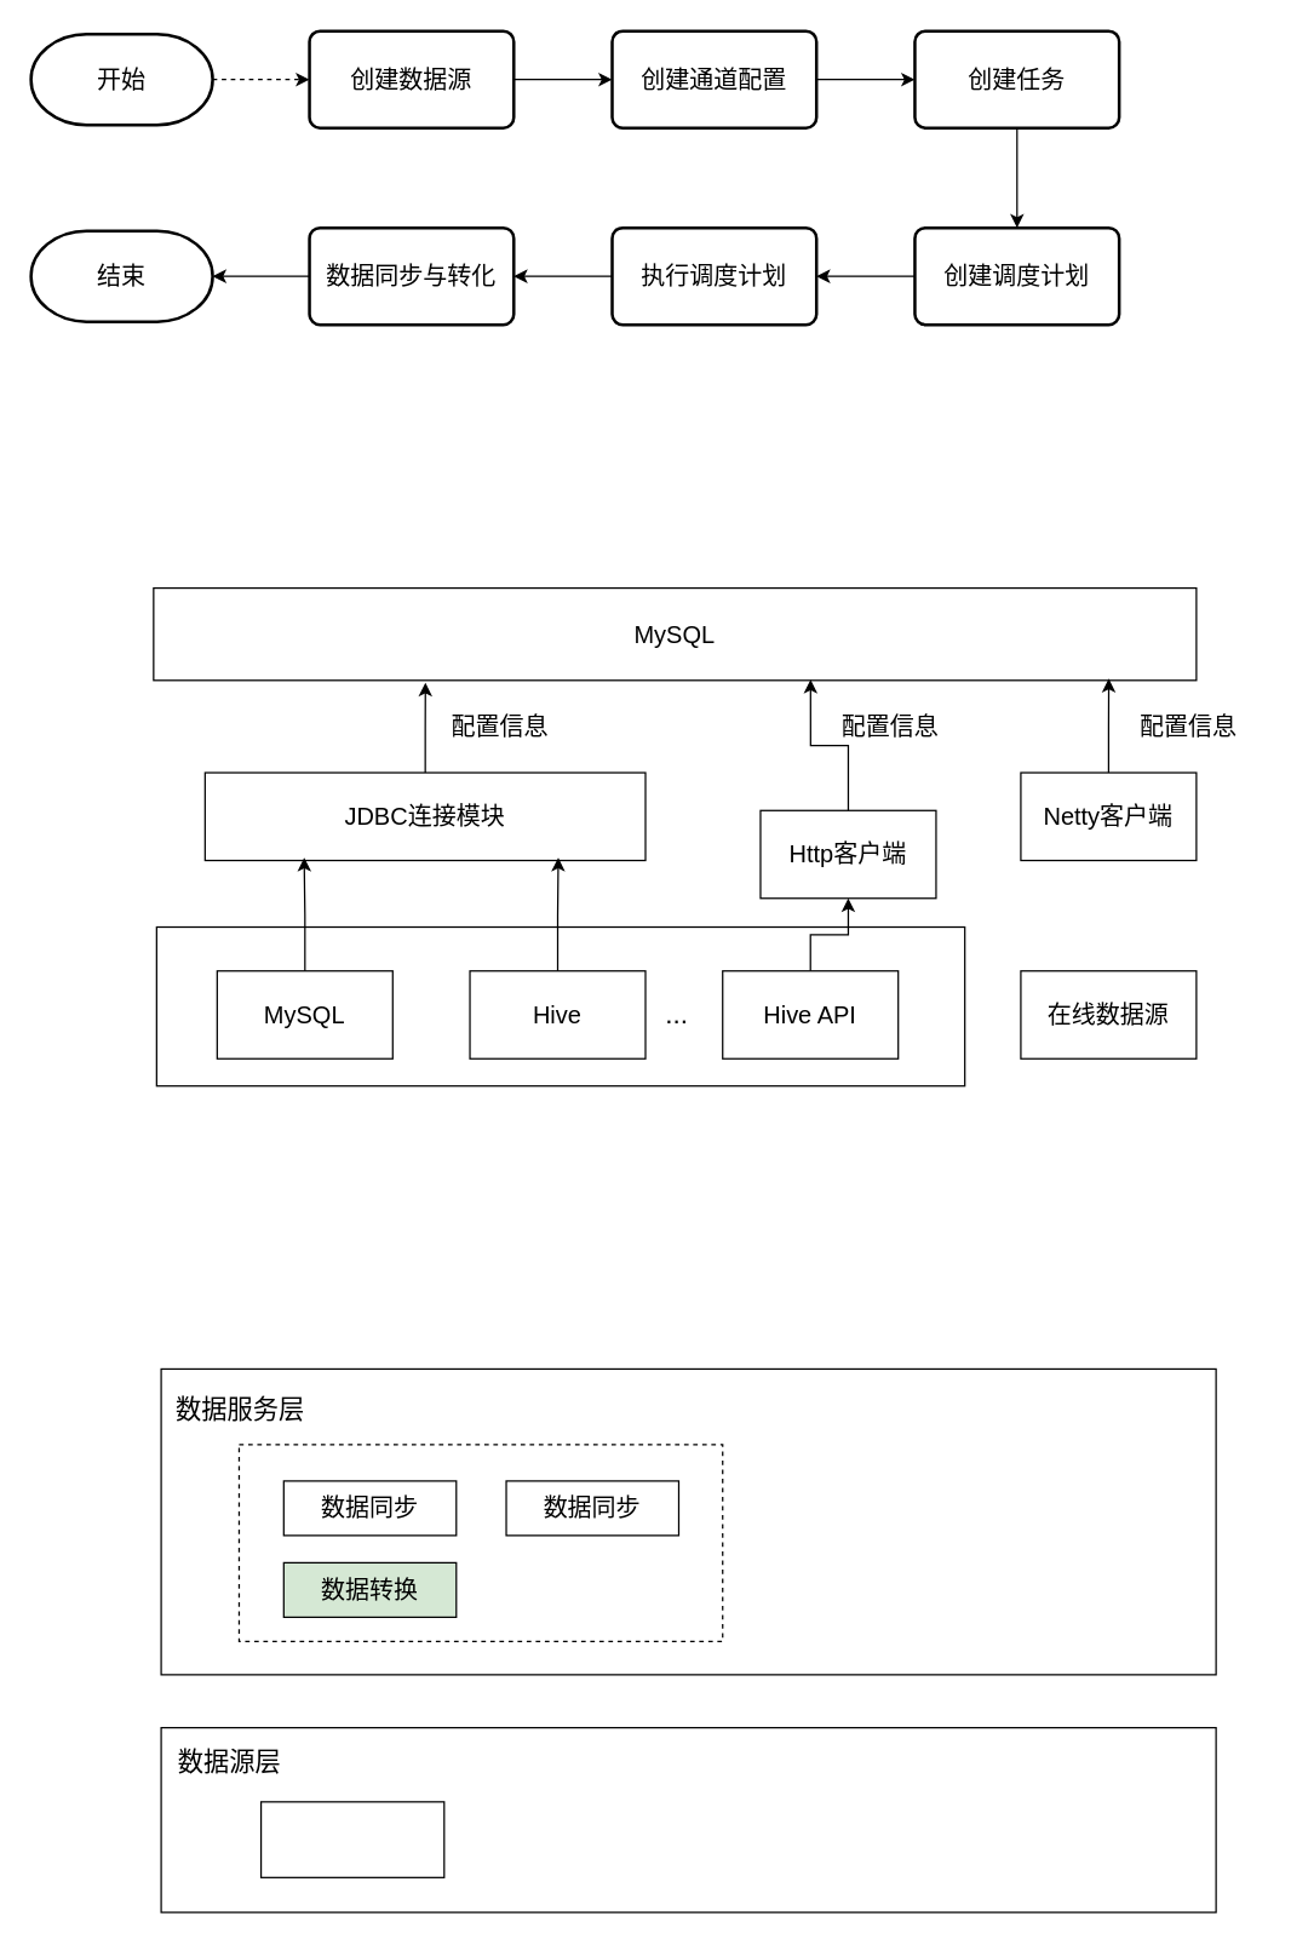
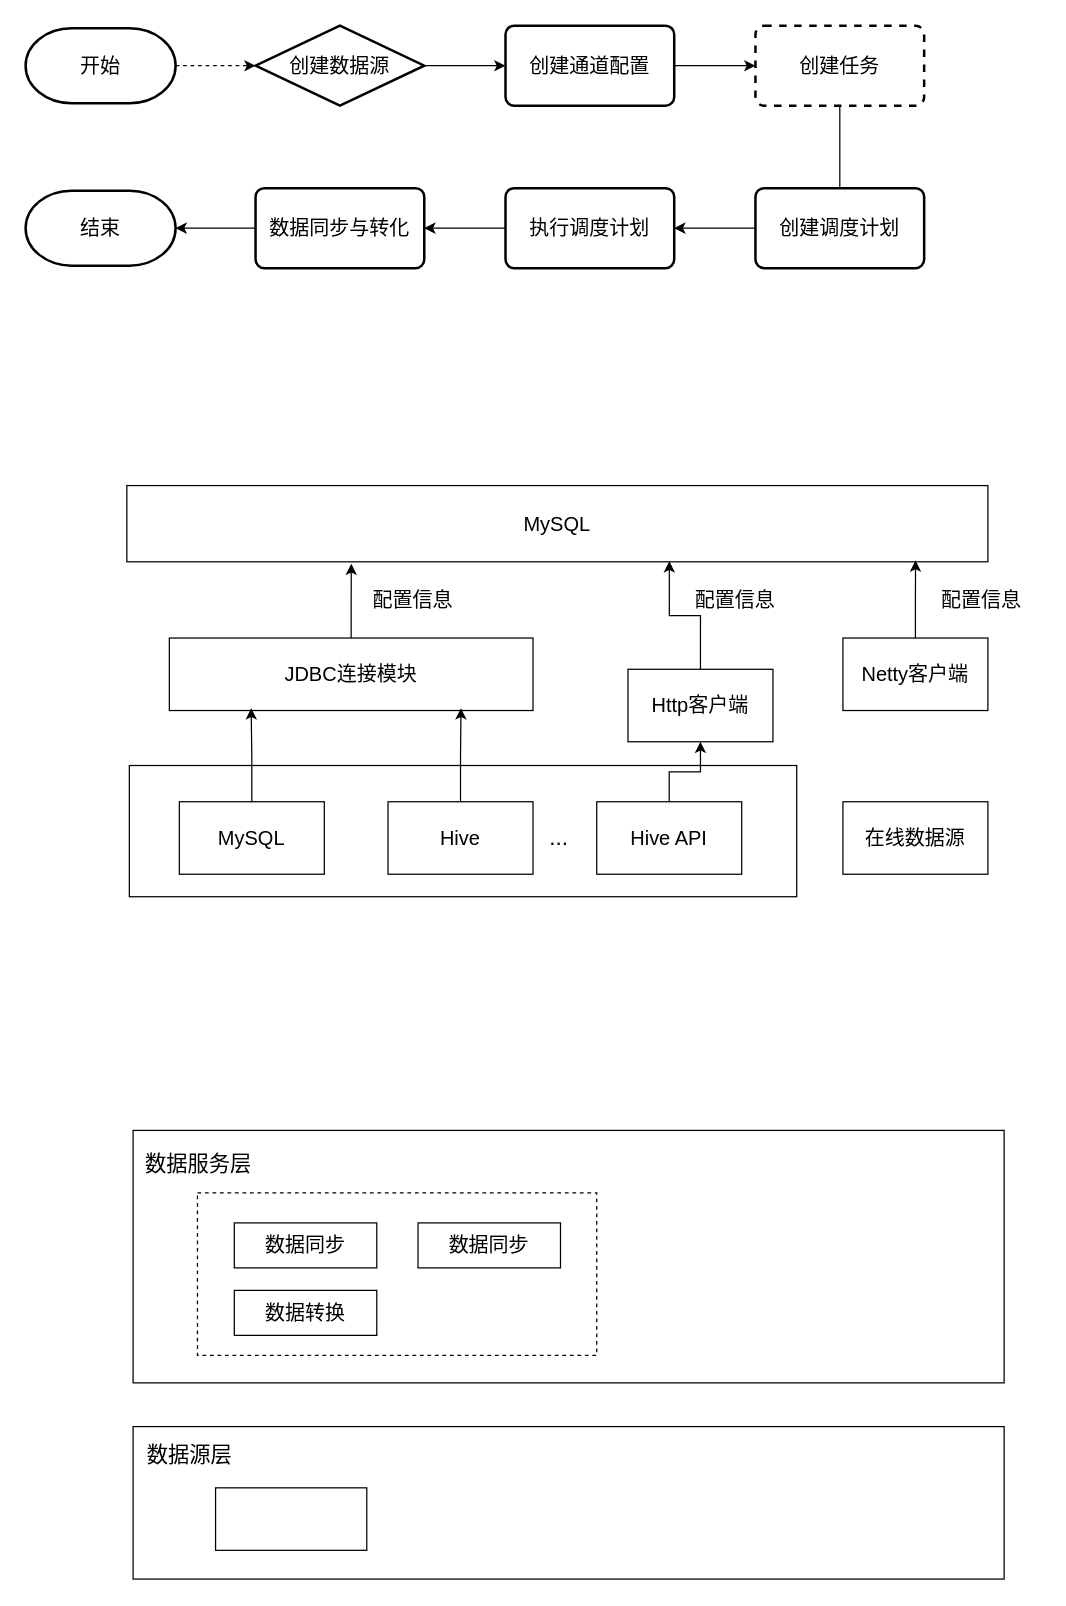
  <mxCell id="0" />
  <mxCell id="1" parent="0" />
  <mxCell id="2" value="" style="rounded=0;whiteSpace=wrap;html=1;" vertex="1" parent="1"><mxGeometry x="103" y="612" width="534" height="105" as="geometry" /></mxCell>
  <mxCell id="3" style="edgeStyle=orthogonalEdgeStyle;rounded=0;orthogonalLoop=1;jettySize=auto;html=1;exitX=1;exitY=0.5;exitDx=0;exitDy=0;exitPerimeter=0;entryX=0;entryY=0.5;entryDx=0;entryDy=0;dashed=1;" edge="1" parent="1" source="4" target="6"><mxGeometry relative="1" as="geometry" /></mxCell>
  <mxCell id="4" value="&lt;font style=&quot;font-size: 16px;&quot;&gt;开始&lt;/font&gt;" style="strokeWidth=2;html=1;shape=mxgraph.flowchart.terminator;whiteSpace=wrap;" vertex="1" parent="1"><mxGeometry x="20" y="22" width="120" height="60" as="geometry" /></mxCell>
  <mxCell id="5" style="edgeStyle=orthogonalEdgeStyle;rounded=0;orthogonalLoop=1;jettySize=auto;html=1;exitX=1;exitY=0.5;exitDx=0;exitDy=0;entryX=0;entryY=0.5;entryDx=0;entryDy=0;" edge="1" parent="1" source="6" target="8"><mxGeometry relative="1" as="geometry" /></mxCell>
- <mxCell id="6" value="&lt;span style=&quot;font-size: 16px;&quot;&gt;创建数据源&lt;/span&gt;" style="rounded=1;whiteSpace=wrap;html=1;absoluteArcSize=1;arcSize=14;strokeWidth=2;" vertex="1" parent="1"><mxGeometry x="204" y="20" width="135" height="64" as="geometry" /></mxCell>
+ <mxCell id="6" value="&lt;span style=&quot;font-size: 16px;&quot;&gt;创建数据源&lt;/span&gt;" style="rhombus;whiteSpace=wrap;html=1;absoluteArcSize=1;arcSize=14;strokeWidth=2;" vertex="1" parent="1"><mxGeometry x="204" y="20" width="135" height="64" as="geometry" /></mxCell>
  <mxCell id="7" style="edgeStyle=orthogonalEdgeStyle;rounded=0;orthogonalLoop=1;jettySize=auto;html=1;exitX=1;exitY=0.5;exitDx=0;exitDy=0;" edge="1" parent="1" source="8" target="10"><mxGeometry relative="1" as="geometry" /></mxCell>
  <mxCell id="8" value="&lt;span style=&quot;font-size: 16px;&quot;&gt;创建通道配置&lt;/span&gt;" style="rounded=1;whiteSpace=wrap;html=1;absoluteArcSize=1;arcSize=14;strokeWidth=2;" vertex="1" parent="1"><mxGeometry x="404" y="20" width="135" height="64" as="geometry" /></mxCell>
- <mxCell id="9" style="edgeStyle=orthogonalEdgeStyle;rounded=0;orthogonalLoop=1;jettySize=auto;html=1;exitX=0.5;exitY=1;exitDx=0;exitDy=0;entryX=0.5;entryY=0;entryDx=0;entryDy=0;" edge="1" parent="1" source="10" target="12"><mxGeometry relative="1" as="geometry" /></mxCell>
- <mxCell id="10" value="&lt;span style=&quot;font-size: 16px;&quot;&gt;创建任务&lt;/span&gt;" style="rounded=1;whiteSpace=wrap;html=1;absoluteArcSize=1;arcSize=14;strokeWidth=2;" vertex="1" parent="1"><mxGeometry x="604" y="20" width="135" height="64" as="geometry" /></mxCell>
+ <mxCell id="9" style="edgeStyle=orthogonalEdgeStyle;rounded=0;orthogonalLoop=1;jettySize=auto;html=1;exitX=0.5;exitY=1;exitDx=0;exitDy=0;entryX=0.5;entryY=0;entryDx=0;entryDy=0;endArrow=none;" edge="1" parent="1" source="10" target="12"><mxGeometry relative="1" as="geometry" /></mxCell>
+ <mxCell id="10" value="&lt;span style=&quot;font-size: 16px;&quot;&gt;创建任务&lt;/span&gt;" style="rounded=1;whiteSpace=wrap;html=1;absoluteArcSize=1;arcSize=14;strokeWidth=2;dashed=1;" vertex="1" parent="1"><mxGeometry x="604" y="20" width="135" height="64" as="geometry" /></mxCell>
  <mxCell id="11" style="edgeStyle=orthogonalEdgeStyle;rounded=0;orthogonalLoop=1;jettySize=auto;html=1;exitX=0;exitY=0.5;exitDx=0;exitDy=0;entryX=1;entryY=0.5;entryDx=0;entryDy=0;" edge="1" parent="1" source="12" target="14"><mxGeometry relative="1" as="geometry" /></mxCell>
  <mxCell id="12" value="&lt;font style=&quot;font-size: 16px;&quot;&gt;创建调度计划&lt;/font&gt;" style="rounded=1;whiteSpace=wrap;html=1;absoluteArcSize=1;arcSize=14;strokeWidth=2;" vertex="1" parent="1"><mxGeometry x="604" y="150" width="135" height="64" as="geometry" /></mxCell>
  <mxCell id="13" style="edgeStyle=orthogonalEdgeStyle;rounded=0;orthogonalLoop=1;jettySize=auto;html=1;exitX=0;exitY=0.5;exitDx=0;exitDy=0;" edge="1" parent="1" source="14" target="17"><mxGeometry relative="1" as="geometry" /></mxCell>
  <mxCell id="14" value="&lt;span style=&quot;font-size: 16px;&quot;&gt;执行调度计划&lt;/span&gt;" style="rounded=1;whiteSpace=wrap;html=1;absoluteArcSize=1;arcSize=14;strokeWidth=2;" vertex="1" parent="1"><mxGeometry x="404" y="150" width="135" height="64" as="geometry" /></mxCell>
  <mxCell id="15" value="&lt;font style=&quot;font-size: 16px;&quot;&gt;结束&lt;/font&gt;" style="strokeWidth=2;html=1;shape=mxgraph.flowchart.terminator;whiteSpace=wrap;" vertex="1" parent="1"><mxGeometry x="20" y="152" width="120" height="60" as="geometry" /></mxCell>
  <mxCell id="16" style="edgeStyle=orthogonalEdgeStyle;rounded=0;orthogonalLoop=1;jettySize=auto;html=1;exitX=0;exitY=0.5;exitDx=0;exitDy=0;" edge="1" parent="1" source="17" target="15"><mxGeometry relative="1" as="geometry" /></mxCell>
  <mxCell id="17" value="&lt;span style=&quot;font-size: 16px;&quot;&gt;数据同步与转化&lt;/span&gt;" style="rounded=1;whiteSpace=wrap;html=1;absoluteArcSize=1;arcSize=14;strokeWidth=2;" vertex="1" parent="1"><mxGeometry x="204" y="150" width="135" height="64" as="geometry" /></mxCell>
  <mxCell id="18" value="&lt;font style=&quot;font-size: 16px;&quot;&gt;MySQL&lt;/font&gt;" style="rounded=0;whiteSpace=wrap;html=1;" vertex="1" parent="1"><mxGeometry x="143" y="641" width="116" height="58" as="geometry" /></mxCell>
  <mxCell id="19" style="edgeStyle=orthogonalEdgeStyle;rounded=0;orthogonalLoop=1;jettySize=auto;html=1;exitX=0.5;exitY=0;exitDx=0;exitDy=0;entryX=0.5;entryY=1;entryDx=0;entryDy=0;" edge="1" parent="1" source="20" target="30"><mxGeometry relative="1" as="geometry" /></mxCell>
  <mxCell id="20" value="&lt;font style=&quot;font-size: 16px;&quot;&gt;Hive API&lt;/font&gt;" style="rounded=0;whiteSpace=wrap;html=1;" vertex="1" parent="1"><mxGeometry x="477" y="641" width="116" height="58" as="geometry" /></mxCell>
  <mxCell id="21" value="&lt;font style=&quot;font-size: 16px;&quot;&gt;Hive&lt;/font&gt;" style="rounded=0;whiteSpace=wrap;html=1;" vertex="1" parent="1"><mxGeometry x="310" y="641" width="116" height="58" as="geometry" /></mxCell>
  <mxCell id="22" value="&lt;span style=&quot;font-size: 16px;&quot;&gt;在线数据源&lt;/span&gt;" style="rounded=0;whiteSpace=wrap;html=1;" vertex="1" parent="1"><mxGeometry x="674" y="641" width="116" height="58" as="geometry" /></mxCell>
  <mxCell id="23" value="&lt;span style=&quot;font-size: 16px;&quot;&gt;Netty客户端&lt;/span&gt;" style="rounded=0;whiteSpace=wrap;html=1;" vertex="1" parent="1"><mxGeometry x="674" y="510" width="116" height="58" as="geometry" /></mxCell>
  <mxCell id="24" value="&lt;font style=&quot;font-size: 18px;&quot;&gt;...&lt;/font&gt;" style="text;html=1;align=center;verticalAlign=middle;whiteSpace=wrap;rounded=0;" vertex="1" parent="1"><mxGeometry x="417" y="655" width="60" height="30" as="geometry" /></mxCell>
  <mxCell id="25" style="edgeStyle=orthogonalEdgeStyle;rounded=0;orthogonalLoop=1;jettySize=auto;html=1;exitX=0.5;exitY=1;exitDx=0;exitDy=0;" edge="1" parent="1" source="24" target="24"><mxGeometry relative="1" as="geometry" /></mxCell>
  <mxCell id="26" style="edgeStyle=orthogonalEdgeStyle;rounded=0;orthogonalLoop=1;jettySize=auto;html=1;exitX=0.5;exitY=0;exitDx=0;exitDy=0;" edge="1" parent="1" source="27"><mxGeometry relative="1" as="geometry"><mxPoint x="280.588" y="450.47" as="targetPoint" /></mxGeometry></mxCell>
  <mxCell id="27" value="&lt;font style=&quot;font-size: 16px;&quot;&gt;JDBC连接模块&lt;/font&gt;" style="rounded=0;whiteSpace=wrap;html=1;" vertex="1" parent="1"><mxGeometry x="135" y="510" width="291" height="58" as="geometry" /></mxCell>
  <mxCell id="28" style="edgeStyle=orthogonalEdgeStyle;rounded=0;orthogonalLoop=1;jettySize=auto;html=1;exitX=0.5;exitY=0;exitDx=0;exitDy=0;entryX=0.225;entryY=0.968;entryDx=0;entryDy=0;entryPerimeter=0;" edge="1" parent="1" source="18" target="27"><mxGeometry relative="1" as="geometry" /></mxCell>
  <mxCell id="29" style="edgeStyle=orthogonalEdgeStyle;rounded=0;orthogonalLoop=1;jettySize=auto;html=1;exitX=0.5;exitY=0;exitDx=0;exitDy=0;entryX=0.802;entryY=0.968;entryDx=0;entryDy=0;entryPerimeter=0;" edge="1" parent="1" source="21" target="27"><mxGeometry relative="1" as="geometry" /></mxCell>
  <mxCell id="30" value="&lt;font style=&quot;font-size: 16px;&quot;&gt;Http客户端&lt;/font&gt;" style="rounded=0;whiteSpace=wrap;html=1;" vertex="1" parent="1"><mxGeometry x="502" y="535" width="116" height="58" as="geometry" /></mxCell>
  <mxCell id="31" value="&lt;font style=&quot;font-size: 16px;&quot;&gt;MySQL&lt;/font&gt;" style="rounded=0;whiteSpace=wrap;html=1;" vertex="1" parent="1"><mxGeometry x="101" y="388" width="689" height="61" as="geometry" /></mxCell>
  <mxCell id="32" style="edgeStyle=orthogonalEdgeStyle;rounded=0;orthogonalLoop=1;jettySize=auto;html=1;exitX=0.5;exitY=0;exitDx=0;exitDy=0;entryX=0.63;entryY=0.992;entryDx=0;entryDy=0;entryPerimeter=0;" edge="1" parent="1" source="30" target="31"><mxGeometry relative="1" as="geometry" /></mxCell>
  <mxCell id="33" style="edgeStyle=orthogonalEdgeStyle;rounded=0;orthogonalLoop=1;jettySize=auto;html=1;exitX=0.5;exitY=0;exitDx=0;exitDy=0;entryX=0.916;entryY=0.981;entryDx=0;entryDy=0;entryPerimeter=0;" edge="1" parent="1" source="23" target="31"><mxGeometry relative="1" as="geometry" /></mxCell>
  <mxCell id="34" value="&lt;font style=&quot;font-size: 16px;&quot;&gt;配置信息&lt;/font&gt;" style="text;html=1;align=center;verticalAlign=middle;whiteSpace=wrap;rounded=0;" vertex="1" parent="1"><mxGeometry x="284" y="465" width="92" height="29" as="geometry" /></mxCell>
  <mxCell id="35" value="&lt;font style=&quot;font-size: 16px;&quot;&gt;配置信息&lt;/font&gt;" style="text;html=1;align=center;verticalAlign=middle;whiteSpace=wrap;rounded=0;" vertex="1" parent="1"><mxGeometry x="542" y="465" width="92" height="29" as="geometry" /></mxCell>
  <mxCell id="36" value="&lt;font style=&quot;font-size: 16px;&quot;&gt;配置信息&lt;/font&gt;" style="text;html=1;align=center;verticalAlign=middle;whiteSpace=wrap;rounded=0;" vertex="1" parent="1"><mxGeometry x="739" y="465" width="92" height="29" as="geometry" /></mxCell>
  <mxCell id="37" value="" style="rounded=0;whiteSpace=wrap;html=1;" vertex="1" parent="1"><mxGeometry x="106" y="1141" width="697" height="122" as="geometry" /></mxCell>
  <mxCell id="38" value="&lt;font style=&quot;font-size: 17px;&quot;&gt;数据源层&lt;/font&gt;" style="text;html=1;align=center;verticalAlign=middle;whiteSpace=wrap;rounded=0;" vertex="1" parent="1"><mxGeometry x="106" y="1149" width="91" height="31" as="geometry" /></mxCell>
  <mxCell id="39" value="" style="rounded=0;whiteSpace=wrap;html=1;" vertex="1" parent="1"><mxGeometry x="172" y="1190" width="121" height="50" as="geometry" /></mxCell>
  <mxCell id="40" value="" style="rounded=0;whiteSpace=wrap;html=1;" vertex="1" parent="1"><mxGeometry x="106" y="904" width="697" height="202" as="geometry" /></mxCell>
  <mxCell id="41" value="&lt;font style=&quot;font-size: 17px;&quot;&gt;数据服务层&lt;/font&gt;" style="text;html=1;align=center;verticalAlign=middle;whiteSpace=wrap;rounded=0;" vertex="1" parent="1"><mxGeometry x="113" y="916" width="91" height="31" as="geometry" /></mxCell>
  <mxCell id="42" value="" style="rounded=0;whiteSpace=wrap;html=1;dashed=1;" vertex="1" parent="1"><mxGeometry x="157.5" y="954" width="319.5" height="130" as="geometry" /></mxCell>
- <mxCell id="43" value="&lt;font style=&quot;font-size: 16px;&quot;&gt;数据转换&lt;/font&gt;" style="rounded=0;whiteSpace=wrap;html=1;fillColor=#d5e8d4;" vertex="1" parent="1"><mxGeometry x="187" y="1032" width="114" height="36" as="geometry" /></mxCell>
+ <mxCell id="43" value="&lt;font style=&quot;font-size: 16px;&quot;&gt;数据转换&lt;/font&gt;" style="rounded=0;whiteSpace=wrap;html=1;" vertex="1" parent="1"><mxGeometry x="187" y="1032" width="114" height="36" as="geometry" /></mxCell>
  <mxCell id="44" value="&lt;font style=&quot;font-size: 16px;&quot;&gt;数据同步&lt;/font&gt;" style="rounded=0;whiteSpace=wrap;html=1;" vertex="1" parent="1"><mxGeometry x="187" y="978" width="114" height="36" as="geometry" /></mxCell>
  <mxCell id="45" value="&lt;font style=&quot;font-size: 16px;&quot;&gt;数据同步&lt;/font&gt;" style="rounded=0;whiteSpace=wrap;html=1;" vertex="1" parent="1"><mxGeometry x="334" y="978" width="114" height="36" as="geometry" /></mxCell>
